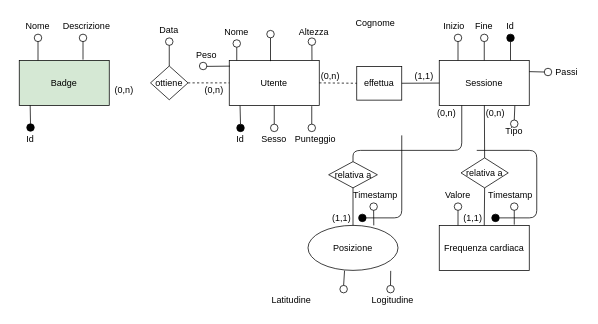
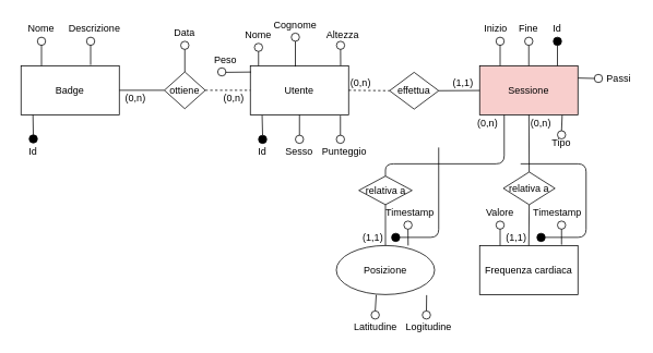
  <mxCell id="0" />
  <mxCell id="1" parent="0" />
  <mxCell id="2" value="Utente" style="rounded=0;whiteSpace=wrap;html=1;" vertex="1" parent="1"><mxGeometry x="305" y="80" width="120" height="60" as="geometry" /></mxCell>
  <mxCell id="3" value="" style="ellipse;whiteSpace=wrap;html=1;aspect=fixed;" vertex="1" parent="1"><mxGeometry x="310" y="52.5" width="10" height="10" as="geometry" /></mxCell>
  <mxCell id="4" value="Nome" style="text;html=1;strokeColor=none;fillColor=none;align=center;verticalAlign=middle;whiteSpace=wrap;rounded=0;" vertex="1" parent="1"><mxGeometry x="295" y="32.5" width="40" height="20" as="geometry" /></mxCell>
- <mxCell id="5" value="Cognome" style="text;html=1;strokeColor=none;fillColor=none;align=center;verticalAlign=middle;whiteSpace=wrap;rounded=0;" vertex="1" parent="1"><mxGeometry x="480" y="20" width="40" height="20" as="geometry" /></mxCell>
+ <mxCell id="5" value="Cognome" style="text;html=1;strokeColor=none;fillColor=none;align=center;verticalAlign=middle;whiteSpace=wrap;rounded=0;" vertex="1" parent="1"><mxGeometry x="340" y="20" width="40" height="20" as="geometry" /></mxCell>
  <mxCell id="6" value="" style="ellipse;whiteSpace=wrap;html=1;aspect=fixed;" vertex="1" parent="1"><mxGeometry x="355" y="40" width="10" height="10" as="geometry" /></mxCell>
  <mxCell id="7" value="" style="endArrow=none;html=1;entryX=0.5;entryY=1;entryDx=0;entryDy=0;" edge="1" parent="1" target="3"><mxGeometry width="50" height="50" relative="1" as="geometry"><mxPoint x="315" y="80" as="sourcePoint" /><mxPoint x="460" y="30" as="targetPoint" /></mxGeometry></mxCell>
  <mxCell id="8" value="" style="endArrow=none;html=1;entryX=0.5;entryY=1;entryDx=0;entryDy=0;" edge="1" parent="1" target="6"><mxGeometry width="50" height="50" relative="1" as="geometry"><mxPoint x="360" y="81" as="sourcePoint" /><mxPoint x="324.595" y="60" as="targetPoint" /></mxGeometry></mxCell>
  <mxCell id="9" value="Id" style="text;html=1;strokeColor=none;fillColor=none;align=center;verticalAlign=middle;whiteSpace=wrap;rounded=0;" vertex="1" parent="1"><mxGeometry x="300" y="175" width="40" height="20" as="geometry" /></mxCell>
  <mxCell id="10" value="Sesso" style="text;html=1;strokeColor=none;fillColor=none;align=center;verticalAlign=middle;whiteSpace=wrap;rounded=0;" vertex="1" parent="1"><mxGeometry x="345" y="175" width="40" height="20" as="geometry" /></mxCell>
  <mxCell id="11" value="Punteggio" style="text;html=1;strokeColor=none;fillColor=none;align=center;verticalAlign=middle;whiteSpace=wrap;rounded=0;" vertex="1" parent="1"><mxGeometry x="400" y="175" width="40" height="20" as="geometry" /></mxCell>
  <mxCell id="12" value="" style="ellipse;whiteSpace=wrap;html=1;aspect=fixed;fillColor=#000000;" vertex="1" parent="1"><mxGeometry x="315" y="165" width="10" height="10" as="geometry" /></mxCell>
  <mxCell id="13" value="" style="ellipse;whiteSpace=wrap;html=1;aspect=fixed;" vertex="1" parent="1"><mxGeometry x="360" y="165" width="10" height="10" as="geometry" /></mxCell>
  <mxCell id="14" value="" style="ellipse;whiteSpace=wrap;html=1;aspect=fixed;" vertex="1" parent="1"><mxGeometry x="410" y="165" width="10" height="10" as="geometry" /></mxCell>
  <mxCell id="15" value="" style="endArrow=none;html=1;exitX=0.5;exitY=0;exitDx=0;exitDy=0;entryX=0.12;entryY=1.008;entryDx=0;entryDy=0;entryPerimeter=0;" edge="1" parent="1" source="12" target="2"><mxGeometry width="50" height="50" relative="1" as="geometry"><mxPoint x="250" y="180" as="sourcePoint" /><mxPoint x="321" y="142" as="targetPoint" /></mxGeometry></mxCell>
  <mxCell id="16" value="" style="endArrow=none;html=1;exitX=0.5;exitY=0;exitDx=0;exitDy=0;" edge="1" parent="1" source="13" target="2"><mxGeometry width="50" height="50" relative="1" as="geometry"><mxPoint x="250" y="190" as="sourcePoint" /><mxPoint x="300" y="140" as="targetPoint" /></mxGeometry></mxCell>
  <mxCell id="17" value="" style="endArrow=none;html=1;exitX=0.5;exitY=0;exitDx=0;exitDy=0;" edge="1" parent="1" source="14"><mxGeometry width="50" height="50" relative="1" as="geometry"><mxPoint x="440" y="190" as="sourcePoint" /><mxPoint x="415" y="141" as="targetPoint" /></mxGeometry></mxCell>
- <mxCell id="18" value="Badge" style="rounded=0;whiteSpace=wrap;html=1;fillColor=#d5e8d4;" vertex="1" parent="1"><mxGeometry x="25" y="80" width="120" height="60" as="geometry" /></mxCell>
+ <mxCell id="18" value="Badge" style="rounded=0;whiteSpace=wrap;html=1;fillColor=#FFFFFF;" vertex="1" parent="1"><mxGeometry x="25" y="80" width="120" height="60" as="geometry" /></mxCell>
  <mxCell id="19" value="ottiene" style="rhombus;whiteSpace=wrap;html=1;fillColor=#FFFFFF;" vertex="1" parent="1"><mxGeometry x="200" y="87.5" width="50" height="45" as="geometry" /></mxCell>
+ <mxCell id="20" value="" style="endArrow=none;html=1;exitX=1;exitY=0.5;exitDx=0;exitDy=0;entryX=0;entryY=0.5;entryDx=0;entryDy=0;" edge="1" parent="1" source="18" target="19"><mxGeometry width="50" height="50" relative="1" as="geometry"><mxPoint x="155" y="170" as="sourcePoint" /><mxPoint x="205" y="120" as="targetPoint" /></mxGeometry></mxCell>
  <mxCell id="21" value="" style="endArrow=none;html=1;entryX=0;entryY=0.5;entryDx=0;entryDy=0;exitX=1;exitY=0.5;exitDx=0;exitDy=0;dashed=1;" edge="1" parent="1" source="19" target="2"><mxGeometry width="50" height="50" relative="1" as="geometry"><mxPoint x="235" y="170" as="sourcePoint" /><mxPoint x="285" y="120" as="targetPoint" /></mxGeometry></mxCell>
  <mxCell id="22" value="(0,n)" style="text;html=1;strokeColor=none;fillColor=none;align=center;verticalAlign=middle;whiteSpace=wrap;rounded=0;" vertex="1" parent="1"><mxGeometry x="145" y="110" width="40" height="20" as="geometry" /></mxCell>
  <mxCell id="23" value="(0,n)" style="text;html=1;strokeColor=none;fillColor=none;align=center;verticalAlign=middle;whiteSpace=wrap;rounded=0;" vertex="1" parent="1"><mxGeometry x="265" y="110" width="40" height="20" as="geometry" /></mxCell>
  <mxCell id="24" value="" style="ellipse;whiteSpace=wrap;html=1;aspect=fixed;fillColor=#000000;" vertex="1" parent="1"><mxGeometry x="35" y="164.5" width="10" height="10" as="geometry" /></mxCell>
  <mxCell id="25" value="" style="endArrow=none;html=1;exitX=0.5;exitY=0;exitDx=0;exitDy=0;entryX=0.12;entryY=1.008;entryDx=0;entryDy=0;entryPerimeter=0;" edge="1" parent="1" source="24"><mxGeometry width="50" height="50" relative="1" as="geometry"><mxPoint x="-30" y="179.5" as="sourcePoint" /><mxPoint x="39.571" y="139.929" as="targetPoint" /></mxGeometry></mxCell>
  <mxCell id="26" value="Id" style="text;html=1;strokeColor=none;fillColor=none;align=center;verticalAlign=middle;whiteSpace=wrap;rounded=0;" vertex="1" parent="1"><mxGeometry x="20" y="175" width="40" height="20" as="geometry" /></mxCell>
  <mxCell id="27" value="" style="ellipse;whiteSpace=wrap;html=1;aspect=fixed;" vertex="1" parent="1"><mxGeometry x="220" y="50" width="10" height="10" as="geometry" /></mxCell>
  <mxCell id="28" value="" style="endArrow=none;html=1;exitX=0.5;exitY=0;exitDx=0;exitDy=0;entryX=0.5;entryY=1;entryDx=0;entryDy=0;" edge="1" parent="1" source="19" target="27"><mxGeometry width="50" height="50" relative="1" as="geometry"><mxPoint x="165" y="100" as="sourcePoint" /><mxPoint x="215" y="50" as="targetPoint" /></mxGeometry></mxCell>
  <mxCell id="29" value="Data" style="text;html=1;strokeColor=none;fillColor=none;align=center;verticalAlign=middle;whiteSpace=wrap;rounded=0;" vertex="1" parent="1"><mxGeometry x="205" y="30" width="40" height="20" as="geometry" /></mxCell>
  <mxCell id="30" value="" style="ellipse;whiteSpace=wrap;html=1;aspect=fixed;" vertex="1" parent="1"><mxGeometry x="45" y="45" width="10" height="10" as="geometry" /></mxCell>
  <mxCell id="31" value="" style="ellipse;whiteSpace=wrap;html=1;aspect=fixed;" vertex="1" parent="1"><mxGeometry x="105" y="45" width="10" height="10" as="geometry" /></mxCell>
  <mxCell id="32" value="" style="endArrow=none;html=1;entryX=0.5;entryY=1;entryDx=0;entryDy=0;" edge="1" parent="1" target="30"><mxGeometry width="50" height="50" relative="1" as="geometry"><mxPoint x="50" y="80" as="sourcePoint" /><mxPoint x="165" y="20" as="targetPoint" /></mxGeometry></mxCell>
  <mxCell id="33" value="" style="endArrow=none;html=1;entryX=0.5;entryY=1;entryDx=0;entryDy=0;" edge="1" parent="1" target="31"><mxGeometry width="50" height="50" relative="1" as="geometry"><mxPoint x="110" y="79" as="sourcePoint" /><mxPoint x="59.857" y="65.286" as="targetPoint" /></mxGeometry></mxCell>
  <mxCell id="34" value="Nome" style="text;html=1;strokeColor=none;fillColor=none;align=center;verticalAlign=middle;whiteSpace=wrap;rounded=0;" vertex="1" parent="1"><mxGeometry x="30" y="25" width="40" height="20" as="geometry" /></mxCell>
  <mxCell id="35" value="Descrizione" style="text;html=1;strokeColor=none;fillColor=none;align=center;verticalAlign=middle;whiteSpace=wrap;rounded=0;" vertex="1" parent="1"><mxGeometry x="95" y="25" width="40" height="20" as="geometry" /></mxCell>
- <mxCell id="36" value="Sessione" style="rounded=0;whiteSpace=wrap;html=1;fillColor=#FFFFFF;" vertex="1" parent="1"><mxGeometry x="585" y="80" width="120" height="60" as="geometry" /></mxCell>
- <mxCell id="37" value="effettua" style="whiteSpace=wrap;html=1;fillColor=#FFFFFF;rounded=0;" vertex="1" parent="1"><mxGeometry x="475" y="88" width="60" height="45" as="geometry" /></mxCell>
+ <mxCell id="36" value="Sessione" style="rounded=0;whiteSpace=wrap;html=1;fillColor=#f8cecc;" vertex="1" parent="1"><mxGeometry x="585" y="80" width="120" height="60" as="geometry" /></mxCell>
+ <mxCell id="37" value="effettua" style="rhombus;whiteSpace=wrap;html=1;fillColor=#FFFFFF;" vertex="1" parent="1"><mxGeometry x="475" y="88" width="60" height="45" as="geometry" /></mxCell>
  <mxCell id="38" value="" style="endArrow=none;html=1;exitX=1;exitY=0.5;exitDx=0;exitDy=0;entryX=0;entryY=0.5;entryDx=0;entryDy=0;dashed=1;" edge="1" parent="1" source="2" target="37"><mxGeometry width="50" height="50" relative="1" as="geometry"><mxPoint x="485" y="190" as="sourcePoint" /><mxPoint x="535" y="140" as="targetPoint" /></mxGeometry></mxCell>
  <mxCell id="39" value="" style="endArrow=none;html=1;exitX=1;exitY=0.5;exitDx=0;exitDy=0;" edge="1" parent="1" source="37" target="36"><mxGeometry width="50" height="50" relative="1" as="geometry"><mxPoint x="515" y="210" as="sourcePoint" /><mxPoint x="565" y="160" as="targetPoint" /></mxGeometry></mxCell>
  <mxCell id="40" value="(0,n)" style="text;html=1;strokeColor=none;fillColor=none;align=center;verticalAlign=middle;whiteSpace=wrap;rounded=0;" vertex="1" parent="1"><mxGeometry x="420" y="90.5" width="40" height="20" as="geometry" /></mxCell>
  <mxCell id="41" value="(1,1)" style="text;html=1;strokeColor=none;fillColor=none;align=center;verticalAlign=middle;whiteSpace=wrap;rounded=0;" vertex="1" parent="1"><mxGeometry x="545" y="90.5" width="40" height="20" as="geometry" /></mxCell>
  <mxCell id="42" value="" style="ellipse;whiteSpace=wrap;html=1;aspect=fixed;fillColor=#000000;" vertex="1" parent="1"><mxGeometry x="675" y="45" width="10" height="10" as="geometry" /></mxCell>
  <mxCell id="43" value="" style="endArrow=none;html=1;entryX=0.5;entryY=1;entryDx=0;entryDy=0;" edge="1" parent="1" target="42"><mxGeometry width="50" height="50" relative="1" as="geometry"><mxPoint x="680" y="80" as="sourcePoint" /><mxPoint x="655" y="10" as="targetPoint" /></mxGeometry></mxCell>
  <mxCell id="44" value="Id" style="text;html=1;strokeColor=none;fillColor=none;align=center;verticalAlign=middle;whiteSpace=wrap;rounded=0;" vertex="1" parent="1"><mxGeometry x="660" y="25" width="40" height="20" as="geometry" /></mxCell>
  <mxCell id="45" value="" style="ellipse;whiteSpace=wrap;html=1;aspect=fixed;" vertex="1" parent="1"><mxGeometry x="680" y="159.5" width="10" height="10" as="geometry" /></mxCell>
  <mxCell id="46" value="" style="ellipse;whiteSpace=wrap;html=1;aspect=fixed;" vertex="1" parent="1"><mxGeometry x="605" y="45" width="10" height="10" as="geometry" /></mxCell>
  <mxCell id="47" value="" style="endArrow=none;html=1;entryX=0.5;entryY=1;entryDx=0;entryDy=0;" edge="1" parent="1" target="46"><mxGeometry width="50" height="50" relative="1" as="geometry"><mxPoint x="610" y="80" as="sourcePoint" /><mxPoint x="665" y="40" as="targetPoint" /></mxGeometry></mxCell>
  <mxCell id="48" value="Inizio" style="text;html=1;strokeColor=none;fillColor=none;align=center;verticalAlign=middle;whiteSpace=wrap;rounded=0;" vertex="1" parent="1"><mxGeometry x="585" y="25" width="40" height="20" as="geometry" /></mxCell>
  <mxCell id="49" value="" style="ellipse;whiteSpace=wrap;html=1;aspect=fixed;" vertex="1" parent="1"><mxGeometry x="640" y="45" width="10" height="10" as="geometry" /></mxCell>
  <mxCell id="50" value="" style="endArrow=none;html=1;entryX=0.5;entryY=1;entryDx=0;entryDy=0;" edge="1" parent="1" target="49"><mxGeometry width="50" height="50" relative="1" as="geometry"><mxPoint x="645" y="80" as="sourcePoint" /><mxPoint x="700" y="40" as="targetPoint" /></mxGeometry></mxCell>
  <mxCell id="51" value="Fine" style="text;html=1;strokeColor=none;fillColor=none;align=center;verticalAlign=middle;whiteSpace=wrap;rounded=0;" vertex="1" parent="1"><mxGeometry x="625" y="25" width="40" height="20" as="geometry" /></mxCell>
  <mxCell id="52" value="" style="endArrow=none;html=1;exitX=0.5;exitY=0;exitDx=0;exitDy=0;entryX=0.84;entryY=1.007;entryDx=0;entryDy=0;entryPerimeter=0;" edge="1" parent="1" source="45" target="36"><mxGeometry width="50" height="50" relative="1" as="geometry"><mxPoint x="615" y="200" as="sourcePoint" /><mxPoint x="665" y="150" as="targetPoint" /></mxGeometry></mxCell>
  <mxCell id="53" value="Tipo" style="text;html=1;strokeColor=none;fillColor=none;align=center;verticalAlign=middle;whiteSpace=wrap;rounded=0;" vertex="1" parent="1"><mxGeometry x="665" y="165" width="40" height="20" as="geometry" /></mxCell>
  <mxCell id="54" value="Frequenza cardiaca" style="rounded=0;whiteSpace=wrap;html=1;fillColor=#FFFFFF;" vertex="1" parent="1"><mxGeometry x="585" y="300" width="120" height="60" as="geometry" /></mxCell>
  <mxCell id="55" value="relativa a" style="rhombus;whiteSpace=wrap;html=1;fillColor=#FFFFFF;" vertex="1" parent="1"><mxGeometry x="614" y="210" width="63" height="40" as="geometry" /></mxCell>
  <mxCell id="56" value="" style="endArrow=none;html=1;exitX=0.5;exitY=0;exitDx=0;exitDy=0;" edge="1" parent="1" source="55" target="36"><mxGeometry width="50" height="50" relative="1" as="geometry"><mxPoint x="555" y="260" as="sourcePoint" /><mxPoint x="605" y="210" as="targetPoint" /></mxGeometry></mxCell>
  <mxCell id="57" value="" style="endArrow=none;html=1;entryX=0.5;entryY=1;entryDx=0;entryDy=0;exitX=0.5;exitY=0;exitDx=0;exitDy=0;" edge="1" parent="1" source="54" target="55"><mxGeometry width="50" height="50" relative="1" as="geometry"><mxPoint x="495" y="300" as="sourcePoint" /><mxPoint x="545" y="250" as="targetPoint" /></mxGeometry></mxCell>
  <mxCell id="58" value="Posizione" style="ellipse;whiteSpace=wrap;html=1;fillColor=#FFFFFF;" vertex="1" parent="1"><mxGeometry x="410" y="300" width="120" height="60" as="geometry" /></mxCell>
  <mxCell id="59" value="relativa a" style="rhombus;whiteSpace=wrap;html=1;fillColor=#FFFFFF;" vertex="1" parent="1"><mxGeometry x="437.5" y="215" width="65" height="35" as="geometry" /></mxCell>
  <mxCell id="60" value="" style="endArrow=none;html=1;exitX=0.5;exitY=0;exitDx=0;exitDy=0;" edge="1" parent="1" source="58" target="59"><mxGeometry width="50" height="50" relative="1" as="geometry"><mxPoint x="525" y="300" as="sourcePoint" /><mxPoint x="575" y="250" as="targetPoint" /></mxGeometry></mxCell>
  <mxCell id="61" value="" style="endArrow=none;html=1;exitX=0.5;exitY=0;exitDx=0;exitDy=0;entryX=0.25;entryY=1;entryDx=0;entryDy=0;" edge="1" parent="1" source="59" target="36"><mxGeometry width="50" height="50" relative="1" as="geometry"><mxPoint x="505" y="220" as="sourcePoint" /><mxPoint x="555" y="170" as="targetPoint" /><Array as="points"><mxPoint x="470" y="200" /><mxPoint x="615" y="200" /></Array></mxGeometry></mxCell>
  <mxCell id="62" value="" style="ellipse;whiteSpace=wrap;html=1;aspect=fixed;fillColor=#FFFFFF;" vertex="1" parent="1"><mxGeometry x="680" y="270" width="10" height="10" as="geometry" /></mxCell>
  <mxCell id="63" value="" style="endArrow=none;html=1;entryX=0.5;entryY=1;entryDx=0;entryDy=0;" edge="1" parent="1" target="62"><mxGeometry width="50" height="50" relative="1" as="geometry"><mxPoint x="685" y="299" as="sourcePoint" /><mxPoint x="755" y="250" as="targetPoint" /></mxGeometry></mxCell>
  <mxCell id="64" value="Valore" style="text;html=1;strokeColor=none;fillColor=none;align=center;verticalAlign=middle;whiteSpace=wrap;rounded=0;" vertex="1" parent="1"><mxGeometry x="590" y="250" width="40" height="20" as="geometry" /></mxCell>
  <mxCell id="65" value="" style="ellipse;whiteSpace=wrap;html=1;aspect=fixed;fillColor=#FFFFFF;" vertex="1" parent="1"><mxGeometry x="605" y="270" width="10" height="10" as="geometry" /></mxCell>
  <mxCell id="66" value="" style="endArrow=none;html=1;entryX=0.5;entryY=1;entryDx=0;entryDy=0;" edge="1" parent="1" target="65"><mxGeometry width="50" height="50" relative="1" as="geometry"><mxPoint x="610" y="300" as="sourcePoint" /><mxPoint x="595" y="240" as="targetPoint" /></mxGeometry></mxCell>
  <mxCell id="67" value="Timestamp" style="text;html=1;strokeColor=none;fillColor=none;align=center;verticalAlign=middle;whiteSpace=wrap;rounded=0;" vertex="1" parent="1"><mxGeometry x="660" y="250" width="40" height="20" as="geometry" /></mxCell>
  <mxCell id="68" value="" style="endArrow=none;html=1;" edge="1" parent="1"><mxGeometry width="50" height="50" relative="1" as="geometry"><mxPoint x="665" y="290" as="sourcePoint" /><mxPoint x="635" y="200" as="targetPoint" /><Array as="points"><mxPoint x="715" y="290" /><mxPoint x="715" y="200" /></Array></mxGeometry></mxCell>
  <mxCell id="69" value="" style="ellipse;whiteSpace=wrap;html=1;aspect=fixed;fillColor=#000000;" vertex="1" parent="1"><mxGeometry x="655" y="285" width="10" height="10" as="geometry" /></mxCell>
  <mxCell id="70" value="" style="ellipse;whiteSpace=wrap;html=1;aspect=fixed;fillColor=#FFFFFF;" vertex="1" parent="1"><mxGeometry x="452.5" y="380" width="10" height="10" as="geometry" /></mxCell>
  <mxCell id="71" value="" style="ellipse;whiteSpace=wrap;html=1;aspect=fixed;fillColor=#FFFFFF;" vertex="1" parent="1"><mxGeometry x="515" y="380" width="10" height="10" as="geometry" /></mxCell>
  <mxCell id="72" value="Logitudine" style="text;html=1;strokeColor=none;fillColor=none;align=center;verticalAlign=middle;whiteSpace=wrap;rounded=0;" vertex="1" parent="1"><mxGeometry x="502.5" y="390" width="40" height="20" as="geometry" /></mxCell>
- <mxCell id="73" value="Latitudine" style="text;html=1;strokeColor=none;fillColor=none;align=center;verticalAlign=middle;whiteSpace=wrap;rounded=0;" vertex="1" parent="1"><mxGeometry x="367.5" y="390" width="40" height="20" as="geometry" /></mxCell>
+ <mxCell id="73" value="Latitudine" style="text;html=1;strokeColor=none;fillColor=none;align=center;verticalAlign=middle;whiteSpace=wrap;rounded=0;" vertex="1" parent="1"><mxGeometry x="437.5" y="390" width="40" height="20" as="geometry" /></mxCell>
  <mxCell id="74" value="" style="endArrow=none;html=1;exitX=0.5;exitY=0;exitDx=0;exitDy=0;entryX=0.406;entryY=1.006;entryDx=0;entryDy=0;entryPerimeter=0;" edge="1" parent="1" source="70" target="58"><mxGeometry width="50" height="50" relative="1" as="geometry"><mxPoint x="385" y="420" as="sourcePoint" /><mxPoint x="457" y="359" as="targetPoint" /></mxGeometry></mxCell>
  <mxCell id="75" value="" style="endArrow=none;html=1;exitX=0.5;exitY=0;exitDx=0;exitDy=0;entryX=0.919;entryY=1.011;entryDx=0;entryDy=0;entryPerimeter=0;" edge="1" parent="1" source="71" target="58"><mxGeometry width="50" height="50" relative="1" as="geometry"><mxPoint x="535" y="420" as="sourcePoint" /><mxPoint x="585" y="370" as="targetPoint" /></mxGeometry></mxCell>
  <mxCell id="76" value="(1,1)" style="text;html=1;strokeColor=none;fillColor=none;align=center;verticalAlign=middle;whiteSpace=wrap;rounded=0;" vertex="1" parent="1"><mxGeometry x="435" y="279.833" width="40" height="20" as="geometry" /></mxCell>
  <mxCell id="77" value="(1,1)" style="text;html=1;strokeColor=none;fillColor=none;align=center;verticalAlign=middle;whiteSpace=wrap;rounded=0;" vertex="1" parent="1"><mxGeometry x="610" y="280.167" width="40" height="20" as="geometry" /></mxCell>
  <mxCell id="78" value="(0,n)" style="text;html=1;strokeColor=none;fillColor=none;align=center;verticalAlign=middle;whiteSpace=wrap;rounded=0;" vertex="1" parent="1"><mxGeometry x="574.833" y="139.5" width="40" height="20" as="geometry" /></mxCell>
  <mxCell id="79" value="(0,n)" style="text;html=1;strokeColor=none;fillColor=none;align=center;verticalAlign=middle;whiteSpace=wrap;rounded=0;" vertex="1" parent="1"><mxGeometry x="640" y="139.5" width="40" height="20" as="geometry" /></mxCell>
  <mxCell id="80" value="" style="ellipse;whiteSpace=wrap;html=1;aspect=fixed;fillColor=#FFFFFF;" vertex="1" parent="1"><mxGeometry x="492.5" y="270" width="10" height="10" as="geometry" /></mxCell>
  <mxCell id="81" value="" style="endArrow=none;html=1;entryX=0.5;entryY=1;entryDx=0;entryDy=0;exitX=0.731;exitY=0;exitDx=0;exitDy=0;exitPerimeter=0;" edge="1" parent="1" source="58" target="80"><mxGeometry width="50" height="50" relative="1" as="geometry"><mxPoint x="498" y="299" as="sourcePoint" /><mxPoint x="565" y="250" as="targetPoint" /></mxGeometry></mxCell>
  <mxCell id="82" value="" style="ellipse;whiteSpace=wrap;html=1;aspect=fixed;fillColor=#000000;" vertex="1" parent="1"><mxGeometry x="477.5" y="285" width="10" height="10" as="geometry" /></mxCell>
  <mxCell id="83" value="" style="endArrow=none;html=1;exitX=1;exitY=0.5;exitDx=0;exitDy=0;" edge="1" parent="1" source="82"><mxGeometry width="50" height="50" relative="1" as="geometry"><mxPoint x="505" y="320" as="sourcePoint" /><mxPoint x="535" y="180" as="targetPoint" /><Array as="points"><mxPoint x="535" y="290" /></Array></mxGeometry></mxCell>
  <mxCell id="84" value="Timestamp" style="text;html=1;strokeColor=none;fillColor=none;align=center;verticalAlign=middle;whiteSpace=wrap;rounded=0;" vertex="1" parent="1"><mxGeometry x="480" y="250" width="40" height="20" as="geometry" /></mxCell>
  <mxCell id="85" value="" style="ellipse;whiteSpace=wrap;html=1;aspect=fixed;fillColor=#FFFFFF;" vertex="1" parent="1"><mxGeometry x="725" y="90.5" width="10" height="10" as="geometry" /></mxCell>
  <mxCell id="86" value="" style="endArrow=none;html=1;exitX=1;exitY=0.25;exitDx=0;exitDy=0;entryX=0;entryY=0.5;entryDx=0;entryDy=0;" edge="1" parent="1" source="36" target="85"><mxGeometry width="50" height="50" relative="1" as="geometry"><mxPoint x="735" y="90" as="sourcePoint" /><mxPoint x="785" y="40" as="targetPoint" /></mxGeometry></mxCell>
  <mxCell id="87" value="Passi" style="text;html=1;strokeColor=none;fillColor=none;align=center;verticalAlign=middle;whiteSpace=wrap;rounded=0;" vertex="1" parent="1"><mxGeometry x="735" y="85.5" width="40" height="20" as="geometry" /></mxCell>
  <mxCell id="88" value="" style="ellipse;whiteSpace=wrap;html=1;aspect=fixed;" vertex="1" parent="1"><mxGeometry x="265.167" y="82.5" width="10" height="10" as="geometry" /></mxCell>
  <mxCell id="89" value="" style="endArrow=none;html=1;entryX=0.008;entryY=0.128;entryDx=0;entryDy=0;entryPerimeter=0;" edge="1" parent="1" target="2"><mxGeometry width="50" height="50" relative="1" as="geometry"><mxPoint x="275" y="88" as="sourcePoint" /><mxPoint x="305" y="50" as="targetPoint" /></mxGeometry></mxCell>
  <mxCell id="90" value="Peso" style="text;html=1;strokeColor=none;fillColor=none;align=center;verticalAlign=middle;whiteSpace=wrap;rounded=0;" vertex="1" parent="1"><mxGeometry x="255" y="62.5" width="40" height="20" as="geometry" /></mxCell>
  <mxCell id="91" value="" style="ellipse;whiteSpace=wrap;html=1;aspect=fixed;" vertex="1" parent="1"><mxGeometry x="410.167" y="50" width="10" height="10" as="geometry" /></mxCell>
  <mxCell id="92" value="" style="endArrow=none;html=1;exitX=0.919;exitY=-0.006;exitDx=0;exitDy=0;exitPerimeter=0;entryX=0.5;entryY=1;entryDx=0;entryDy=0;" edge="1" parent="1" source="2" target="91"><mxGeometry width="50" height="50" relative="1" as="geometry"><mxPoint x="445" y="100" as="sourcePoint" /><mxPoint x="495" y="50" as="targetPoint" /></mxGeometry></mxCell>
  <mxCell id="93" value="Altezza" style="text;html=1;strokeColor=none;fillColor=none;align=center;verticalAlign=middle;whiteSpace=wrap;rounded=0;" vertex="1" parent="1"><mxGeometry x="397.5" y="32.5" width="40" height="20" as="geometry" /></mxCell>
